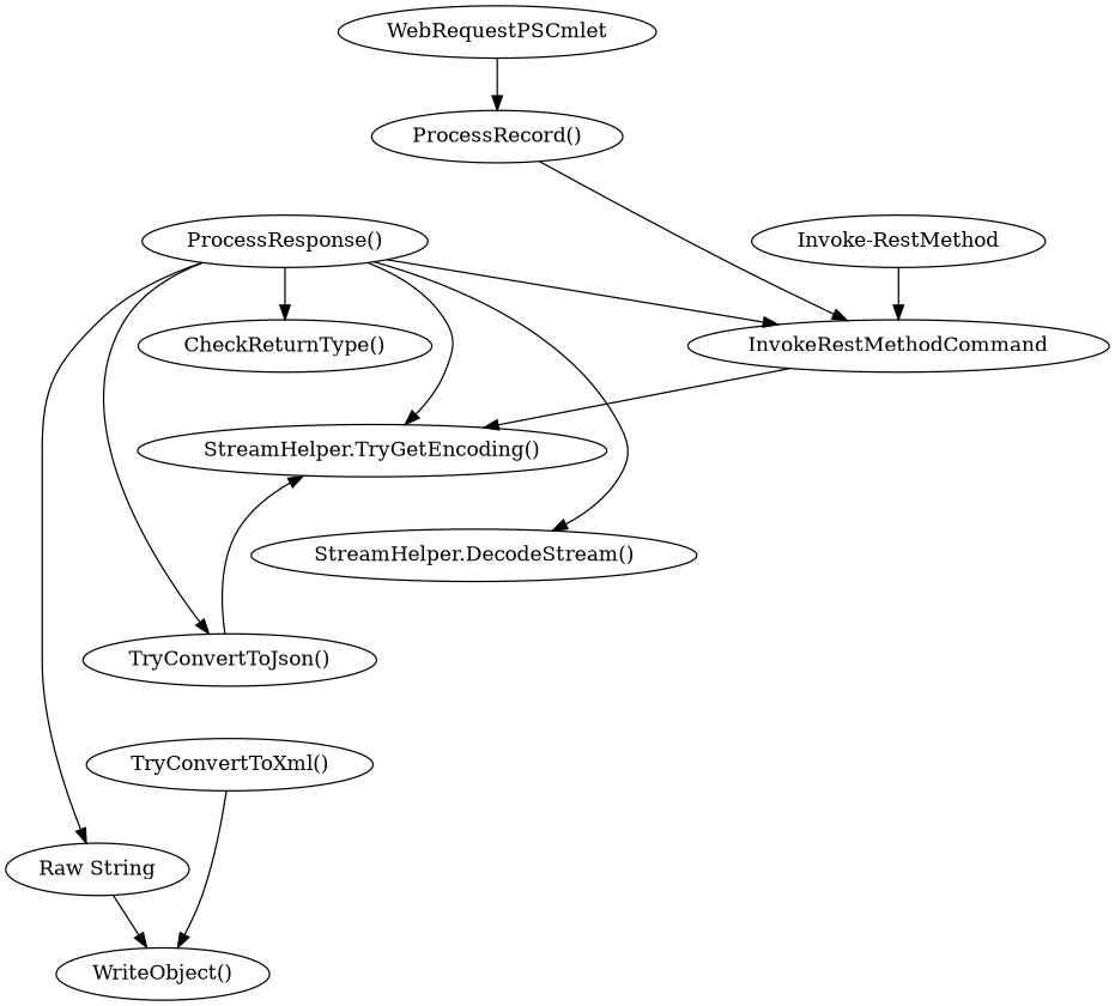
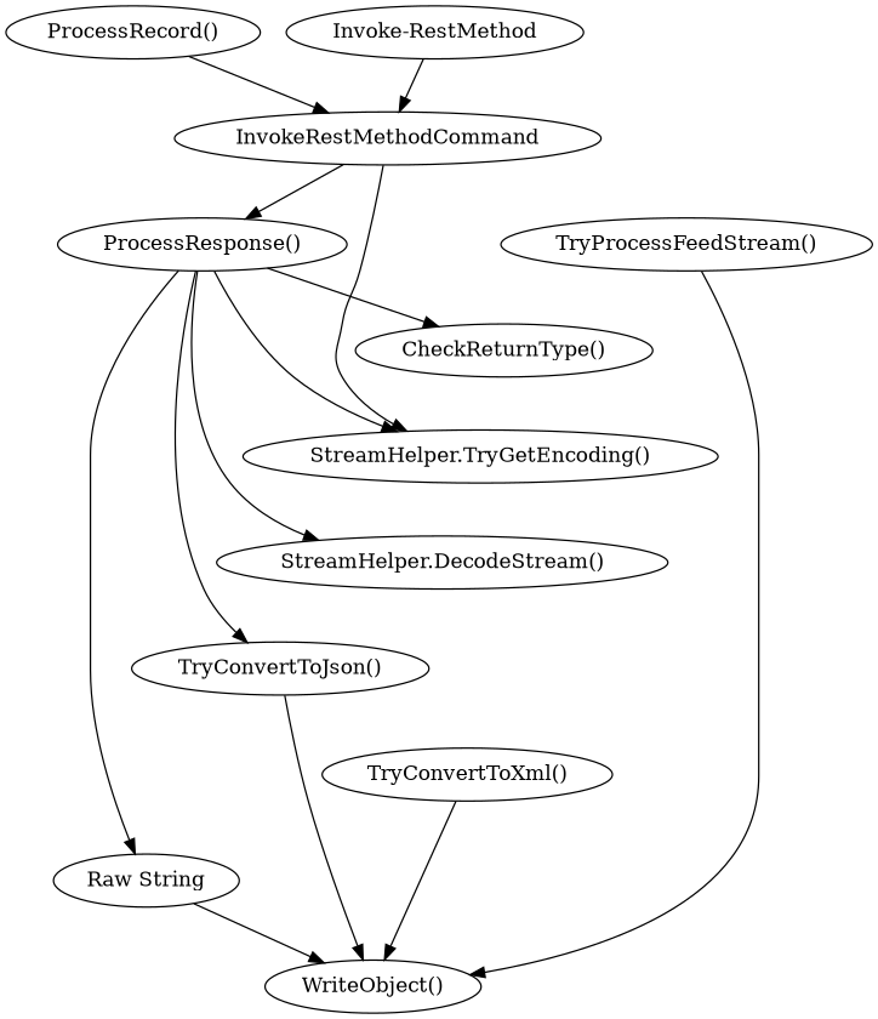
  digraph {
    node [group="ProcessRecord()"]
    "Invoke-RestMethod" [group=""]
    InvokeRestMethodCommand [group=""]
    "ProcessResponse()"
    "StreamHelper.TryGetEncoding()"
-   WebRequestPSCmlet [group=""]
    "ProcessRecord()" [group=""]
    "CheckReturnType()"
    "StreamHelper.DecodeStream()"
    "TryConvertToJson()"
    "Raw String"
+   "TryProcessFeedStream()"
    "WriteObject()"
    "TryConvertToXml()"
    "Invoke-RestMethod" -> InvokeRestMethodCommand
-   "ProcessResponse()" -> InvokeRestMethodCommand
+   InvokeRestMethodCommand -> "ProcessResponse()"
    InvokeRestMethodCommand -> "StreamHelper.TryGetEncoding()"
    "ProcessResponse()" -> "StreamHelper.TryGetEncoding()"
    "ProcessResponse()" -> "CheckReturnType()"
    "ProcessResponse()" -> "StreamHelper.DecodeStream()"
    "ProcessResponse()" -> "TryConvertToJson()"
    "ProcessResponse()" -> "Raw String"
    "StreamHelper.TryGetEncoding()" -> "StreamHelper.DecodeStream()" [style=invis]
-   WebRequestPSCmlet -> "ProcessRecord()"
    "ProcessRecord()" -> InvokeRestMethodCommand
    "ProcessRecord()" -> "ProcessResponse()" [style=invis]
    "CheckReturnType()" -> "StreamHelper.TryGetEncoding()" [style=invis]
    "StreamHelper.DecodeStream()" -> "TryConvertToJson()" [style=invis]
    "StreamHelper.DecodeStream()" -> "TryConvertToXml()" [style=invis]
-   "TryConvertToJson()" -> "StreamHelper.TryGetEncoding()"
+   "TryConvertToJson()" -> "WriteObject()"
    "TryConvertToJson()" -> "TryConvertToXml()" [style=invis]
    "Raw String" -> "WriteObject()"
+   "TryProcessFeedStream()" -> "CheckReturnType()" [style=invis]
+   "TryProcessFeedStream()" -> "WriteObject()"
    "TryConvertToXml()" -> "Raw String" [style=invis]
    "TryConvertToXml()" -> "WriteObject()"
  }
